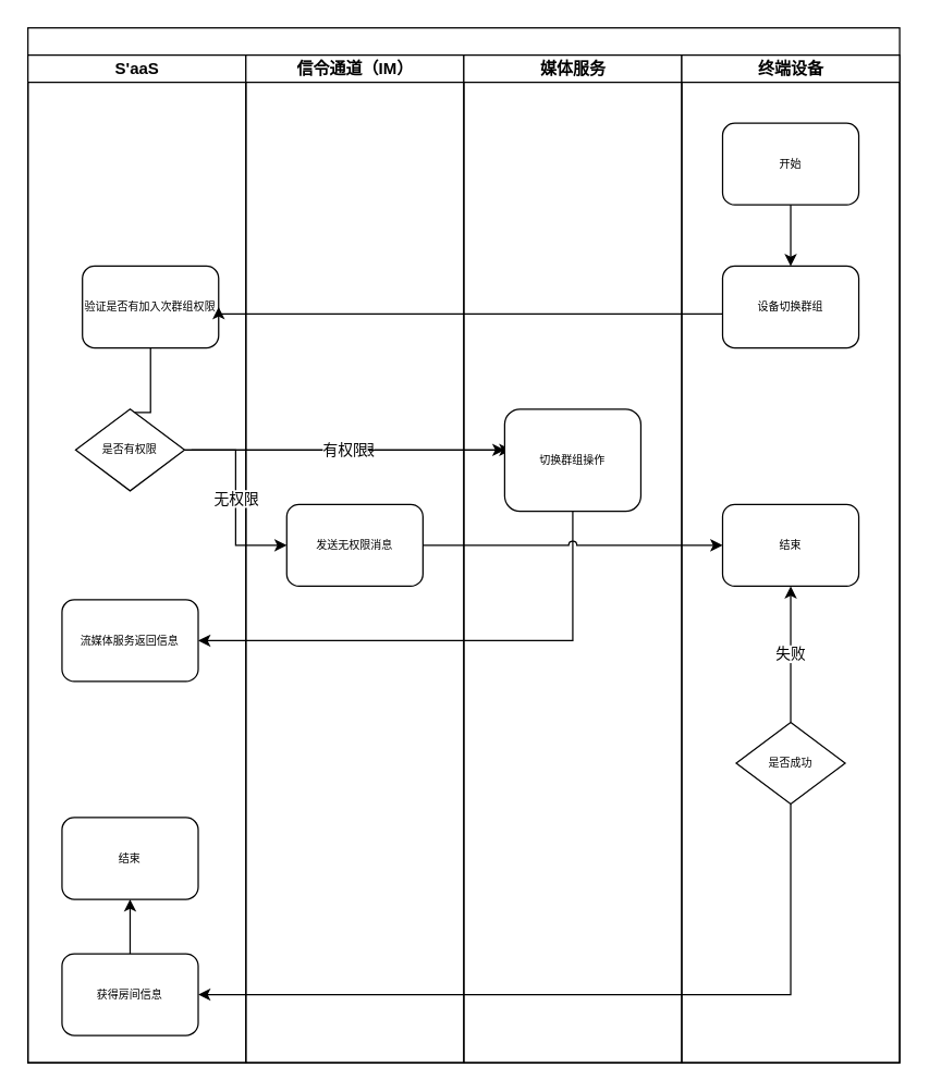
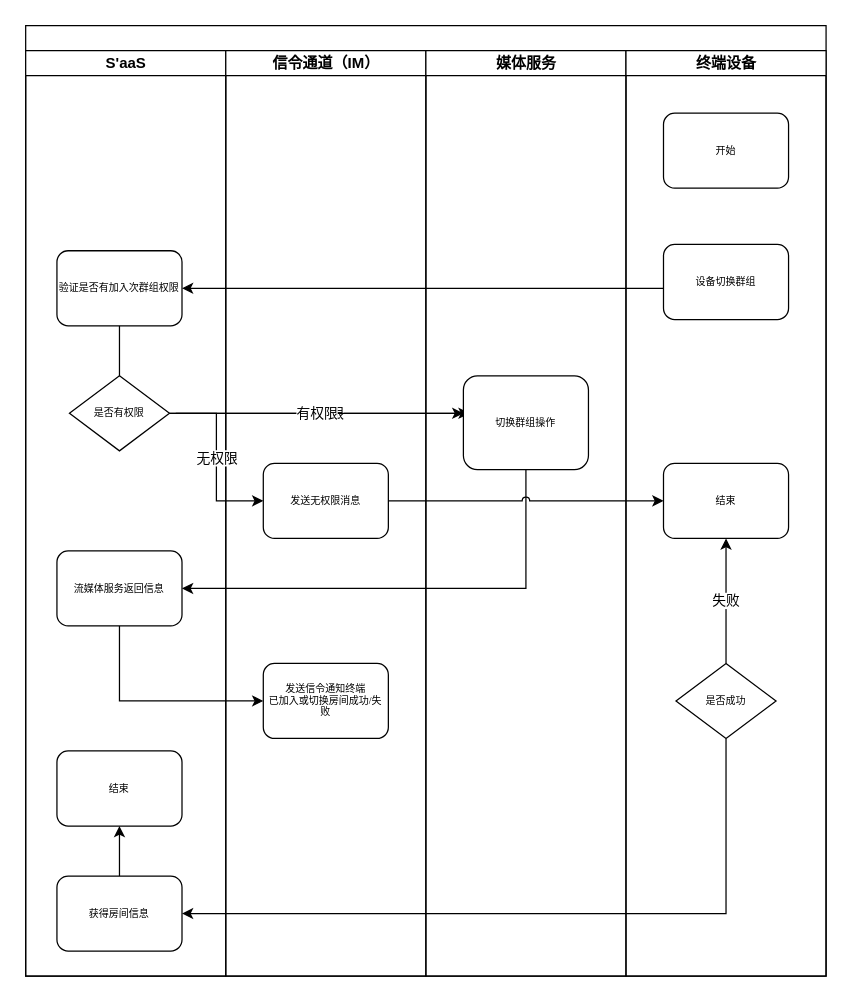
  <mxCell id="0" />
  <mxCell id="1" parent="0" />
  <mxCell id="2" value="" style="swimlane;html=1;childLayout=stackLayout;startSize=20;rounded=0;shadow=0;labelBackgroundColor=none;strokeWidth=1;fontFamily=Verdana;fontSize=8;align=center;" vertex="1" parent="1"><mxGeometry x="20" y="20" width="640" height="760" as="geometry" /></mxCell>
  <mxCell id="3" value="有权限" style="edgeStyle=orthogonalEdgeStyle;rounded=0;orthogonalLoop=1;jettySize=auto;html=1;entryX=0;entryY=0.5;entryDx=0;entryDy=0;" edge="1" parent="2"><mxGeometry relative="1" as="geometry"><mxPoint x="120" y="310" as="sourcePoint" /><mxPoint x="355" y="310" as="targetPoint" /></mxGeometry></mxCell>
  <mxCell id="4" value="有权限" style="edgeStyle=orthogonalEdgeStyle;rounded=0;orthogonalLoop=1;jettySize=auto;html=1;entryX=0;entryY=0.5;entryDx=0;entryDy=0;" edge="1" parent="2"><mxGeometry relative="1" as="geometry"><mxPoint x="115" y="310" as="sourcePoint" /><mxPoint x="350" y="310" as="targetPoint" /></mxGeometry></mxCell>
  <mxCell id="5" value="S'aaS" style="swimlane;html=1;startSize=20;aspect=fixed;" vertex="1" parent="2"><mxGeometry y="20" width="160" height="740" as="geometry" /></mxCell>
  <mxCell id="6" value="结束" style="rounded=1;whiteSpace=wrap;html=1;shadow=0;labelBackgroundColor=none;strokeWidth=1;fontFamily=Verdana;fontSize=8;align=center;" vertex="1" parent="5"><mxGeometry x="25" y="560" width="100" height="60" as="geometry" /></mxCell>
  <mxCell id="7" value="" style="edgeStyle=orthogonalEdgeStyle;rounded=0;jumpStyle=arc;orthogonalLoop=1;jettySize=auto;html=1;strokeColor=#000000;" edge="1" parent="5" source="8" target="6"><mxGeometry relative="1" as="geometry" /></mxCell>
  <mxCell id="8" value="获得房间信息" style="rounded=1;whiteSpace=wrap;html=1;shadow=0;labelBackgroundColor=none;strokeWidth=1;fontFamily=Verdana;fontSize=8;align=center;" vertex="1" parent="5"><mxGeometry x="25" y="660" width="100" height="60" as="geometry" /></mxCell>
  <mxCell id="9" value="" style="edgeStyle=orthogonalEdgeStyle;rounded=0;orthogonalLoop=1;jettySize=auto;html=1;" edge="1" parent="5" source="10"><mxGeometry relative="1" as="geometry"><mxPoint x="75" y="310" as="targetPoint" /></mxGeometry></mxCell>
- <mxCell id="10" value="&lt;span style=&quot;white-space: normal&quot;&gt;验证是否有加入次群组权限&lt;/span&gt;" style="rounded=1;whiteSpace=wrap;html=1;shadow=0;labelBackgroundColor=none;strokeWidth=1;fontFamily=Verdana;fontSize=8;align=center;" vertex="1" parent="5"><mxGeometry x="40" y="155" width="100" height="60" as="geometry" /></mxCell>
+ <mxCell id="10" value="&lt;span style=&quot;white-space: normal&quot;&gt;验证是否有加入次群组权限&lt;/span&gt;" style="rounded=1;whiteSpace=wrap;html=1;shadow=0;labelBackgroundColor=none;strokeWidth=1;fontFamily=Verdana;fontSize=8;align=center;" vertex="1" parent="5"><mxGeometry x="25" y="160" width="100" height="60" as="geometry" /></mxCell>
  <mxCell id="11" value="流媒体服务返回信息" style="rounded=1;whiteSpace=wrap;html=1;shadow=0;labelBackgroundColor=none;strokeWidth=1;fontFamily=Verdana;fontSize=8;align=center;" vertex="1" parent="5"><mxGeometry x="25" y="400" width="100" height="60" as="geometry" /></mxCell>
  <mxCell id="12" value="是否有权限" style="rhombus;whiteSpace=wrap;html=1;rounded=0;shadow=0;labelBackgroundColor=none;strokeWidth=1;fontFamily=Verdana;fontSize=8;align=center;" vertex="1" parent="5"><mxGeometry x="35" y="260" width="80" height="60" as="geometry" /></mxCell>
  <mxCell id="13" value="信令通道（IM）" style="swimlane;html=1;startSize=20;aspect=fixed;" vertex="1" parent="2"><mxGeometry x="160" y="20" width="160" height="740" as="geometry" /></mxCell>
+ <mxCell id="14" value="发送信令通知终端&lt;br&gt;已加入或切换房间成功/失败" style="rounded=1;whiteSpace=wrap;html=1;shadow=0;labelBackgroundColor=none;strokeWidth=1;fontFamily=Verdana;fontSize=8;align=center;" vertex="1" parent="13"><mxGeometry x="30" y="490" width="100" height="60" as="geometry" /></mxCell>
  <mxCell id="15" value="&lt;span style=&quot;white-space: normal&quot;&gt;发送无权限消息&lt;/span&gt;" style="rounded=1;whiteSpace=wrap;html=1;shadow=0;labelBackgroundColor=none;strokeWidth=1;fontFamily=Verdana;fontSize=8;align=center;" vertex="1" parent="13"><mxGeometry x="30" y="330" width="100" height="60" as="geometry" /></mxCell>
  <mxCell id="16" value="媒体服务" style="swimlane;html=1;startSize=20;aspect=fixed;" vertex="1" parent="2"><mxGeometry x="320" y="20" width="160" height="740" as="geometry" /></mxCell>
  <mxCell id="17" value="&lt;span style=&quot;white-space: normal&quot;&gt;切换群组操作&lt;/span&gt;" style="rounded=1;whiteSpace=wrap;html=1;shadow=0;labelBackgroundColor=none;strokeWidth=1;fontFamily=Verdana;fontSize=8;align=center;" vertex="1" parent="16"><mxGeometry x="30" y="260" width="100" height="75" as="geometry" /></mxCell>
  <mxCell id="18" value="" style="edgeStyle=orthogonalEdgeStyle;rounded=0;jumpStyle=arc;orthogonalLoop=1;jettySize=auto;html=1;strokeColor=#000000;entryX=1;entryY=0.5;entryDx=0;entryDy=0;exitX=0.5;exitY=1;exitDx=0;exitDy=0;" edge="1" parent="2" source="26" target="8"><mxGeometry relative="1" as="geometry"><Array as="points"><mxPoint x="560" y="710" /></Array><mxPoint x="560" y="680" as="sourcePoint" /></mxGeometry></mxCell>
  <mxCell id="19" value="" style="edgeStyle=orthogonalEdgeStyle;rounded=0;orthogonalLoop=1;jettySize=auto;html=1;entryX=1;entryY=0.5;entryDx=0;entryDy=0;exitX=0.5;exitY=1;exitDx=0;exitDy=0;" edge="1" parent="2" source="17" target="11"><mxGeometry relative="1" as="geometry"><mxPoint x="400" y="390" as="sourcePoint" /><mxPoint x="400" y="470" as="targetPoint" /><Array as="points"><mxPoint x="400" y="450" /></Array></mxGeometry></mxCell>
+ <mxCell id="20" value="" style="edgeStyle=orthogonalEdgeStyle;rounded=0;orthogonalLoop=1;jettySize=auto;html=1;entryX=0;entryY=0.5;entryDx=0;entryDy=0;" edge="1" parent="2" source="11" target="14"><mxGeometry relative="1" as="geometry"><mxPoint x="75" y="560" as="targetPoint" /><Array as="points"><mxPoint x="75" y="540" /></Array></mxGeometry></mxCell>
  <mxCell id="21" value="终端设备" style="swimlane;html=1;startSize=20;aspect=fixed;" vertex="1" parent="2"><mxGeometry x="480" y="20" width="160" height="740" as="geometry"><mxRectangle x="480" y="20" width="30" height="610" as="alternateBounds" /></mxGeometry></mxCell>
  <mxCell id="22" value="开始" style="rounded=1;whiteSpace=wrap;html=1;shadow=0;labelBackgroundColor=none;strokeWidth=1;fontFamily=Verdana;fontSize=8;align=center;" vertex="1" parent="21"><mxGeometry x="30" y="50" width="100" height="60" as="geometry" /></mxCell>
  <mxCell id="23" value="设备切换群组" style="rounded=1;whiteSpace=wrap;html=1;shadow=0;labelBackgroundColor=none;strokeWidth=1;fontFamily=Verdana;fontSize=8;align=center;" vertex="1" parent="21"><mxGeometry x="30" y="155" width="100" height="60" as="geometry" /></mxCell>
- <mxCell id="24" value="" style="edgeStyle=orthogonalEdgeStyle;rounded=0;orthogonalLoop=1;jettySize=auto;html=1;" edge="1" parent="21" source="22" target="23"><mxGeometry relative="1" as="geometry" /></mxCell>
  <mxCell id="25" value="失败" style="edgeStyle=orthogonalEdgeStyle;rounded=0;orthogonalLoop=1;jettySize=auto;html=1;" edge="1" parent="21" source="26" target="27"><mxGeometry relative="1" as="geometry" /></mxCell>
  <mxCell id="26" value="是否成功" style="rhombus;whiteSpace=wrap;html=1;rounded=0;shadow=0;labelBackgroundColor=none;strokeWidth=1;fontFamily=Verdana;fontSize=8;align=center;" vertex="1" parent="21"><mxGeometry x="40" y="490" width="80" height="60" as="geometry" /></mxCell>
  <mxCell id="27" value="结束" style="rounded=1;whiteSpace=wrap;html=1;shadow=0;labelBackgroundColor=none;strokeWidth=1;fontFamily=Verdana;fontSize=8;align=center;" vertex="1" parent="21"><mxGeometry x="30" y="330" width="100" height="60" as="geometry" /></mxCell>
  <mxCell id="28" value="" style="edgeStyle=orthogonalEdgeStyle;rounded=0;orthogonalLoop=1;jettySize=auto;html=1;entryX=1;entryY=0.5;entryDx=0;entryDy=0;" edge="1" parent="2" source="23" target="10"><mxGeometry relative="1" as="geometry"><mxPoint x="430" y="205" as="targetPoint" /><Array as="points"><mxPoint x="410" y="210" /><mxPoint x="410" y="210" /></Array></mxGeometry></mxCell>
  <mxCell id="29" value="无权限" style="edgeStyle=orthogonalEdgeStyle;rounded=0;orthogonalLoop=1;jettySize=auto;html=1;entryX=0;entryY=0.5;entryDx=0;entryDy=0;" edge="1" parent="2" source="12" target="15"><mxGeometry relative="1" as="geometry" /></mxCell>
  <mxCell id="30" value="" style="edgeStyle=orthogonalEdgeStyle;rounded=0;orthogonalLoop=1;jettySize=auto;html=1;entryX=0;entryY=0.5;entryDx=0;entryDy=0;jumpStyle=arc;" edge="1" parent="2" source="15" target="27"><mxGeometry relative="1" as="geometry"><mxPoint x="370" y="380" as="targetPoint" /></mxGeometry></mxCell>
